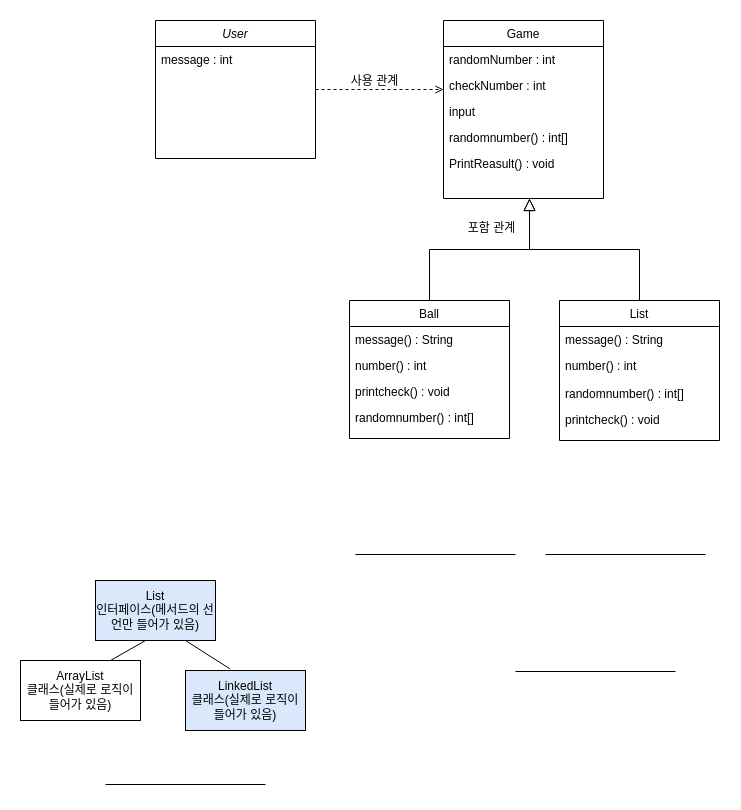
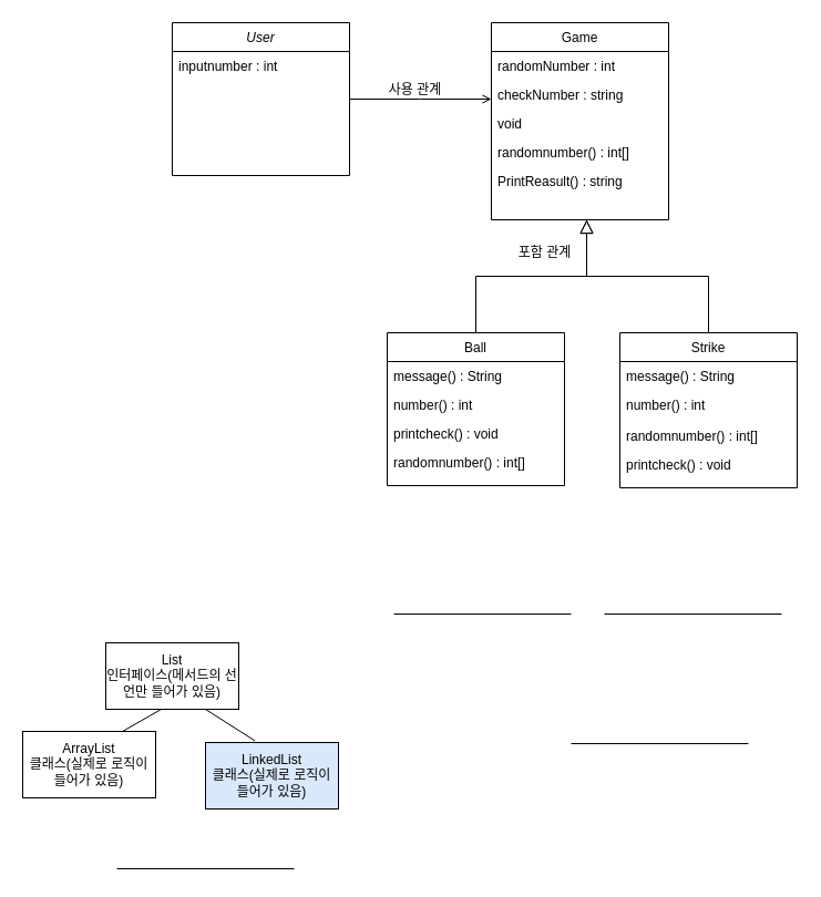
  <mxCell id="0" />
  <mxCell id="1" parent="0" />
  <mxCell id="2" value="User" style="swimlane;fontStyle=2;align=center;verticalAlign=top;childLayout=stackLayout;horizontal=1;startSize=26;horizontalStack=0;resizeParent=1;resizeLast=0;collapsible=1;marginBottom=0;rounded=0;shadow=0;strokeWidth=1;" parent="1" vertex="1"><mxGeometry x="155" y="20" width="160" height="138" as="geometry"><mxRectangle x="230" y="140" width="160" height="26" as="alternateBounds" /></mxGeometry></mxCell>
- <mxCell id="3" value="message : int" style="text;align=left;verticalAlign=top;spacingLeft=4;spacingRight=4;overflow=hidden;rotatable=0;points=[[0,0.5],[1,0.5]];portConstraint=eastwest;rounded=0;shadow=0;html=0;" parent="2" vertex="1"><mxGeometry y="26" width="160" height="26" as="geometry" /></mxCell>
+ <mxCell id="3" value="inputnumber : int" style="text;align=left;verticalAlign=top;spacingLeft=4;spacingRight=4;overflow=hidden;rotatable=0;points=[[0,0.5],[1,0.5]];portConstraint=eastwest;rounded=0;shadow=0;html=0;" parent="2" vertex="1"><mxGeometry y="26" width="160" height="26" as="geometry" /></mxCell>
  <mxCell id="4" value="Game" style="swimlane;fontStyle=0;align=center;verticalAlign=top;childLayout=stackLayout;horizontal=1;startSize=26;horizontalStack=0;resizeParent=1;resizeLast=0;collapsible=1;marginBottom=0;rounded=0;shadow=0;strokeWidth=1;" parent="1" vertex="1"><mxGeometry x="443" y="20" width="160" height="178" as="geometry"><mxRectangle x="550" y="140" width="160" height="26" as="alternateBounds" /></mxGeometry></mxCell>
  <mxCell id="5" value="randomNumber : int" style="text;align=left;verticalAlign=top;spacingLeft=4;spacingRight=4;overflow=hidden;rotatable=0;points=[[0,0.5],[1,0.5]];portConstraint=eastwest;" parent="4" vertex="1"><mxGeometry y="26" width="160" height="26" as="geometry" /></mxCell>
- <mxCell id="6" value="checkNumber : int" style="text;align=left;verticalAlign=top;spacingLeft=4;spacingRight=4;overflow=hidden;rotatable=0;points=[[0,0.5],[1,0.5]];portConstraint=eastwest;rounded=0;shadow=0;html=0;" vertex="1" parent="4"><mxGeometry y="52" width="160" height="26" as="geometry" /></mxCell>
- <mxCell id="7" value="input" style="text;align=left;verticalAlign=top;spacingLeft=4;spacingRight=4;overflow=hidden;rotatable=0;points=[[0,0.5],[1,0.5]];portConstraint=eastwest;" parent="4" vertex="1"><mxGeometry y="78" width="160" height="26" as="geometry" /></mxCell>
+ <mxCell id="6" value="checkNumber : string" style="text;align=left;verticalAlign=top;spacingLeft=4;spacingRight=4;overflow=hidden;rotatable=0;points=[[0,0.5],[1,0.5]];portConstraint=eastwest;rounded=0;shadow=0;html=0;" vertex="1" parent="4"><mxGeometry y="52" width="160" height="26" as="geometry" /></mxCell>
+ <mxCell id="7" value="void" style="text;align=left;verticalAlign=top;spacingLeft=4;spacingRight=4;overflow=hidden;rotatable=0;points=[[0,0.5],[1,0.5]];portConstraint=eastwest;" parent="4" vertex="1"><mxGeometry y="78" width="160" height="26" as="geometry" /></mxCell>
  <mxCell id="8" value="randomnumber() : int[]" style="text;align=left;verticalAlign=top;spacingLeft=4;spacingRight=4;overflow=hidden;rotatable=0;points=[[0,0.5],[1,0.5]];portConstraint=eastwest;" parent="4" vertex="1"><mxGeometry y="104" width="160" height="26" as="geometry" /></mxCell>
- <mxCell id="9" value="PrintReasult() : void" style="text;align=left;verticalAlign=top;spacingLeft=4;spacingRight=4;overflow=hidden;rotatable=0;points=[[0,0.5],[1,0.5]];portConstraint=eastwest;" vertex="1" parent="4"><mxGeometry y="130" width="160" height="26" as="geometry" /></mxCell>
- <mxCell id="10" value="" style="endArrow=open;shadow=0;strokeWidth=1;rounded=0;endFill=1;edgeStyle=elbowEdgeStyle;elbow=vertical;dashed=1;" parent="1" source="2" target="4" edge="1"><mxGeometry x="0.5" y="41" relative="1" as="geometry"><mxPoint x="315" y="92" as="sourcePoint" /><mxPoint x="475" y="92" as="targetPoint" /><mxPoint x="-40" y="32" as="offset" /></mxGeometry></mxCell>
+ <mxCell id="9" value="PrintReasult() : string" style="text;align=left;verticalAlign=top;spacingLeft=4;spacingRight=4;overflow=hidden;rotatable=0;points=[[0,0.5],[1,0.5]];portConstraint=eastwest;" vertex="1" parent="4"><mxGeometry y="130" width="160" height="26" as="geometry" /></mxCell>
+ <mxCell id="10" value="" style="endArrow=open;shadow=0;strokeWidth=1;rounded=0;endFill=1;edgeStyle=elbowEdgeStyle;elbow=vertical;" parent="1" source="2" target="4" edge="1"><mxGeometry x="0.5" y="41" relative="1" as="geometry"><mxPoint x="315" y="92" as="sourcePoint" /><mxPoint x="475" y="92" as="targetPoint" /><mxPoint x="-40" y="32" as="offset" /></mxGeometry></mxCell>
  <mxCell id="11" value="사용 관계" style="text;html=1;resizable=0;points=[];;align=center;verticalAlign=middle;labelBackgroundColor=none;rounded=0;shadow=0;strokeWidth=1;fontSize=12;" parent="10" vertex="1" connectable="0"><mxGeometry x="0.5" y="49" relative="1" as="geometry"><mxPoint x="-38" y="40" as="offset" /></mxGeometry></mxCell>
  <mxCell id="12" value="" style="endArrow=block;endSize=10;endFill=0;shadow=0;strokeWidth=1;rounded=0;edgeStyle=elbowEdgeStyle;elbow=vertical;" edge="1" source="19" parent="1"><mxGeometry width="160" relative="1" as="geometry"><mxPoint x="439" y="313" as="sourcePoint" /><mxPoint x="529" y="198" as="targetPoint" /></mxGeometry></mxCell>
  <mxCell id="13" value="" style="endArrow=block;endSize=10;endFill=0;shadow=0;strokeWidth=1;rounded=0;edgeStyle=elbowEdgeStyle;elbow=vertical;" edge="1" source="14" parent="1"><mxGeometry width="160" relative="1" as="geometry"><mxPoint x="429" y="143" as="sourcePoint" /><mxPoint x="529" y="198" as="targetPoint" /></mxGeometry></mxCell>
  <mxCell id="14" value="Ball" style="swimlane;fontStyle=0;align=center;verticalAlign=top;childLayout=stackLayout;horizontal=1;startSize=26;horizontalStack=0;resizeParent=1;resizeLast=0;collapsible=1;marginBottom=0;rounded=0;shadow=0;strokeWidth=1;" vertex="1" parent="1"><mxGeometry x="349" y="300" width="160" height="138" as="geometry"><mxRectangle x="130" y="380" width="160" height="26" as="alternateBounds" /></mxGeometry></mxCell>
  <mxCell id="15" value="message() : String" style="text;align=left;verticalAlign=top;spacingLeft=4;spacingRight=4;overflow=hidden;rotatable=0;points=[[0,0.5],[1,0.5]];portConstraint=eastwest;" vertex="1" parent="14"><mxGeometry y="26" width="160" height="26" as="geometry" /></mxCell>
  <mxCell id="16" value="number() : int" style="text;align=left;verticalAlign=top;spacingLeft=4;spacingRight=4;overflow=hidden;rotatable=0;points=[[0,0.5],[1,0.5]];portConstraint=eastwest;" vertex="1" parent="14"><mxGeometry y="52" width="160" height="26" as="geometry" /></mxCell>
  <mxCell id="17" value="printcheck() : void" style="text;align=left;verticalAlign=top;spacingLeft=4;spacingRight=4;overflow=hidden;rotatable=0;points=[[0,0.5],[1,0.5]];portConstraint=eastwest;" vertex="1" parent="14"><mxGeometry y="78" width="160" height="26" as="geometry" /></mxCell>
  <mxCell id="18" value="randomnumber() : int[]" style="text;align=left;verticalAlign=top;spacingLeft=4;spacingRight=4;overflow=hidden;rotatable=0;points=[[0,0.5],[1,0.5]];portConstraint=eastwest;" vertex="1" parent="14"><mxGeometry y="104" width="160" height="26" as="geometry" /></mxCell>
- <mxCell id="19" value="List" style="swimlane;fontStyle=0;align=center;verticalAlign=top;childLayout=stackLayout;horizontal=1;startSize=26;horizontalStack=0;resizeParent=1;resizeLast=0;collapsible=1;marginBottom=0;rounded=0;shadow=0;strokeWidth=1;" vertex="1" parent="1"><mxGeometry x="559" y="300" width="160" height="140" as="geometry"><mxRectangle x="340" y="380" width="170" height="26" as="alternateBounds" /></mxGeometry></mxCell>
+ <mxCell id="19" value="Strike" style="swimlane;fontStyle=0;align=center;verticalAlign=top;childLayout=stackLayout;horizontal=1;startSize=26;horizontalStack=0;resizeParent=1;resizeLast=0;collapsible=1;marginBottom=0;rounded=0;shadow=0;strokeWidth=1;" vertex="1" parent="1"><mxGeometry x="559" y="300" width="160" height="140" as="geometry"><mxRectangle x="340" y="380" width="170" height="26" as="alternateBounds" /></mxGeometry></mxCell>
  <mxCell id="20" value="message() : String" style="text;align=left;verticalAlign=top;spacingLeft=4;spacingRight=4;overflow=hidden;rotatable=0;points=[[0,0.5],[1,0.5]];portConstraint=eastwest;" vertex="1" parent="19"><mxGeometry y="26" width="160" height="26" as="geometry" /></mxCell>
  <mxCell id="21" value="number() : int" style="text;align=left;verticalAlign=top;spacingLeft=4;spacingRight=4;overflow=hidden;rotatable=0;points=[[0,0.5],[1,0.5]];portConstraint=eastwest;" vertex="1" parent="19"><mxGeometry y="52" width="160" height="28" as="geometry" /></mxCell>
  <mxCell id="22" value="randomnumber() : int[]" style="text;align=left;verticalAlign=top;spacingLeft=4;spacingRight=4;overflow=hidden;rotatable=0;points=[[0,0.5],[1,0.5]];portConstraint=eastwest;" vertex="1" parent="19"><mxGeometry y="80" width="160" height="26" as="geometry" /></mxCell>
  <mxCell id="23" value="printcheck() : void" style="text;align=left;verticalAlign=top;spacingLeft=4;spacingRight=4;overflow=hidden;rotatable=0;points=[[0,0.5],[1,0.5]];portConstraint=eastwest;" vertex="1" parent="19"><mxGeometry y="106" width="160" height="26" as="geometry" /></mxCell>
  <mxCell id="24" value="포함 관계" style="text;html=1;resizable=0;points=[];;align=center;verticalAlign=middle;labelBackgroundColor=none;rounded=0;shadow=0;strokeWidth=1;fontSize=12;" vertex="1" connectable="0" parent="1"><mxGeometry x="485.003" y="230.003" as="geometry"><mxPoint x="5" y="-3" as="offset" /></mxGeometry></mxCell>
- <mxCell id="25" value="List&lt;br&gt;인터페이스(메서드의 선언만 들어가 있음)" style="rounded=0;whiteSpace=wrap;html=1;fillColor=#dae8fc;" vertex="1" parent="1"><mxGeometry x="95" y="580" width="120" height="60" as="geometry" /></mxCell>
+ <mxCell id="25" value="List&lt;br&gt;인터페이스(메서드의 선언만 들어가 있음)" style="rounded=0;whiteSpace=wrap;html=1;" vertex="1" parent="1"><mxGeometry x="95" y="580" width="120" height="60" as="geometry" /></mxCell>
  <mxCell id="26" value="ArrayList&lt;br&gt;클래스(실제로 로직이 들어가 있음)" style="rounded=0;whiteSpace=wrap;html=1;" vertex="1" parent="1"><mxGeometry x="20" y="660" width="120" height="60" as="geometry" /></mxCell>
  <mxCell id="27" value="LinkedList&lt;br&gt;클래스(실제로 로직이 들어가 있음)" style="rounded=0;whiteSpace=wrap;html=1;fillColor=#dae8fc;" vertex="1" parent="1"><mxGeometry x="185" y="670" width="120" height="60" as="geometry" /></mxCell>
  <mxCell id="28" value="" style="endArrow=none;html=1;rounded=0;exitX=0.75;exitY=0;exitDx=0;exitDy=0;" edge="1" parent="1" source="26"><mxGeometry width="50" height="50" relative="1" as="geometry"><mxPoint x="95" y="690" as="sourcePoint" /><mxPoint x="145" y="640" as="targetPoint" /></mxGeometry></mxCell>
  <mxCell id="29" value="" style="endArrow=none;html=1;rounded=0;exitX=0.372;exitY=-0.026;exitDx=0;exitDy=0;exitPerimeter=0;" edge="1" parent="1" source="27"><mxGeometry width="50" height="50" relative="1" as="geometry"><mxPoint x="215" y="690" as="sourcePoint" /><mxPoint x="185" y="640" as="targetPoint" /></mxGeometry></mxCell>
  <mxCell id="30" value="" style="line;html=1;strokeWidth=1;align=left;verticalAlign=middle;spacingTop=-1;spacingLeft=3;spacingRight=3;rotatable=0;labelPosition=right;points=[];portConstraint=eastwest;" vertex="1" parent="1"><mxGeometry x="545" y="550" width="160" height="8" as="geometry" /></mxCell>
  <mxCell id="31" value="" style="line;html=1;strokeWidth=1;align=left;verticalAlign=middle;spacingTop=-1;spacingLeft=3;spacingRight=3;rotatable=0;labelPosition=right;points=[];portConstraint=eastwest;" vertex="1" parent="1"><mxGeometry x="355" y="550" width="160" height="8" as="geometry" /></mxCell>
  <mxCell id="32" value="" style="line;html=1;strokeWidth=1;align=left;verticalAlign=middle;spacingTop=-1;spacingLeft=3;spacingRight=3;rotatable=0;labelPosition=right;points=[];portConstraint=eastwest;" parent="1" vertex="1"><mxGeometry x="515" y="660" width="160" height="22" as="geometry" /></mxCell>
  <mxCell id="33" value="" style="line;html=1;strokeWidth=1;align=left;verticalAlign=middle;spacingTop=-1;spacingLeft=3;spacingRight=3;rotatable=0;labelPosition=right;points=[];portConstraint=eastwest;" parent="1" vertex="1"><mxGeometry x="105" y="780" width="160" height="8" as="geometry" /></mxCell>
